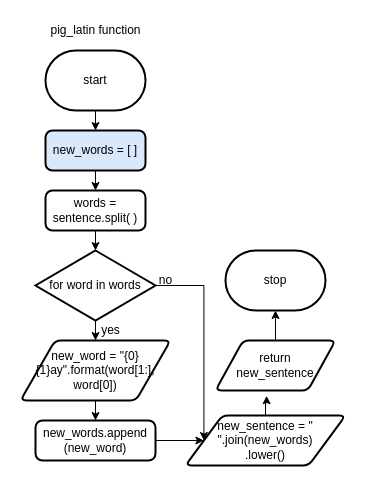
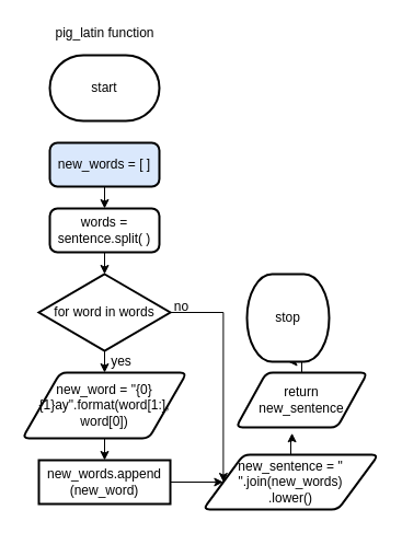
  <mxCell id="0" />
  <mxCell id="1" parent="0" />
- <mxCell id="2" style="edgeStyle=none;html=1;entryX=0.5;entryY=0;entryDx=0;entryDy=0;" parent="1" source="3" target="5" edge="1"><mxGeometry relative="1" as="geometry"><mxPoint x="95" y="130" as="targetPoint" /></mxGeometry></mxCell>
  <mxCell id="3" value="start" style="strokeWidth=2;html=1;shape=mxgraph.flowchart.terminator;whiteSpace=wrap;" parent="1" vertex="1"><mxGeometry x="45" y="50" width="100" height="60" as="geometry" /></mxCell>
  <mxCell id="4" style="edgeStyle=none;html=1;" parent="1" source="5" edge="1"><mxGeometry relative="1" as="geometry"><mxPoint x="95" y="190" as="targetPoint" /></mxGeometry></mxCell>
  <mxCell id="5" value="new_words = [ ]" style="rounded=1;whiteSpace=wrap;html=1;absoluteArcSize=1;arcSize=14;strokeWidth=2;fillColor=#dae8fc;" parent="1" vertex="1"><mxGeometry x="45" y="130" width="100" height="40" as="geometry" /></mxCell>
  <mxCell id="6" value="pig_latin function" style="text;html=1;align=center;verticalAlign=middle;resizable=0;points=[];autosize=1;strokeColor=none;fillColor=none;" parent="1" vertex="1"><mxGeometry x="40" y="20" width="110" height="20" as="geometry" /></mxCell>
  <mxCell id="7" style="edgeStyle=none;html=1;" parent="1" source="8" edge="1"><mxGeometry relative="1" as="geometry"><mxPoint x="95" y="250" as="targetPoint" /></mxGeometry></mxCell>
  <mxCell id="8" value="words = sentence.split( )" style="rounded=1;whiteSpace=wrap;html=1;absoluteArcSize=1;arcSize=14;strokeWidth=2;" parent="1" vertex="1"><mxGeometry x="45" y="190" width="100" height="40" as="geometry" /></mxCell>
  <mxCell id="9" style="edgeStyle=none;html=1;" edge="1" parent="1" source="11" target="13"><mxGeometry relative="1" as="geometry" /></mxCell>
  <mxCell id="10" style="edgeStyle=orthogonalEdgeStyle;html=1;entryX=0;entryY=0.5;entryDx=0;entryDy=0;rounded=0;" edge="1" parent="1" source="11" target="18"><mxGeometry relative="1" as="geometry" /></mxCell>
  <mxCell id="11" value="for word in words" style="strokeWidth=2;html=1;shape=mxgraph.flowchart.decision;whiteSpace=wrap;" vertex="1" parent="1"><mxGeometry x="35" y="250" width="120" height="70" as="geometry" /></mxCell>
  <mxCell id="12" style="edgeStyle=none;html=1;" edge="1" parent="1" source="13" target="15"><mxGeometry relative="1" as="geometry" /></mxCell>
  <mxCell id="13" value="new_word = &quot;{0}{1}ay&quot;.format(word[1:], word[0])" style="shape=parallelogram;html=1;strokeWidth=2;perimeter=parallelogramPerimeter;whiteSpace=wrap;rounded=1;arcSize=12;size=0.23;" vertex="1" parent="1"><mxGeometry x="20" y="340" width="150" height="60" as="geometry" /></mxCell>
  <mxCell id="14" style="edgeStyle=none;html=1;entryX=0;entryY=0.5;entryDx=0;entryDy=0;" edge="1" parent="1" source="15" target="18"><mxGeometry relative="1" as="geometry" /></mxCell>
- <mxCell id="15" value="new_words.append&lt;br&gt;(new_word)" style="rounded=1;whiteSpace=wrap;html=1;absoluteArcSize=1;arcSize=14;strokeWidth=2;" vertex="1" parent="1"><mxGeometry x="35" y="420" width="120" height="40" as="geometry" /></mxCell>
+ <mxCell id="15" value="new_words.append&lt;br&gt;(new_word)" style="whiteSpace=wrap;html=1;absoluteArcSize=1;arcSize=14;strokeWidth=2;rounded=0;" vertex="1" parent="1"><mxGeometry x="35" y="420" width="120" height="40" as="geometry" /></mxCell>
  <mxCell id="16" value="yes" style="text;html=1;align=center;verticalAlign=middle;resizable=0;points=[];autosize=1;strokeColor=none;fillColor=none;" vertex="1" parent="1"><mxGeometry x="95" y="320" width="30" height="20" as="geometry" /></mxCell>
  <mxCell id="17" style="edgeStyle=orthogonalEdgeStyle;rounded=0;html=1;entryX=0.426;entryY=1.105;entryDx=0;entryDy=0;entryPerimeter=0;" edge="1" parent="1" source="18" target="21"><mxGeometry relative="1" as="geometry" /></mxCell>
  <mxCell id="18" value="new_sentence = &quot; &quot;.join(new_words)&lt;br&gt;.lower()" style="shape=parallelogram;html=1;strokeWidth=2;perimeter=parallelogramPerimeter;whiteSpace=wrap;rounded=1;arcSize=12;size=0.23;" vertex="1" parent="1"><mxGeometry x="185" y="415" width="160" height="50" as="geometry" /></mxCell>
  <mxCell id="19" value="no" style="text;html=1;align=center;verticalAlign=middle;resizable=0;points=[];autosize=1;strokeColor=none;fillColor=none;" vertex="1" parent="1"><mxGeometry x="150" y="270" width="30" height="20" as="geometry" /></mxCell>
  <mxCell id="20" style="edgeStyle=orthogonalEdgeStyle;rounded=0;html=1;entryX=0.5;entryY=1;entryDx=0;entryDy=0;entryPerimeter=0;" edge="1" parent="1" source="21" target="22"><mxGeometry relative="1" as="geometry" /></mxCell>
  <mxCell id="21" value="return &lt;br&gt;new_sentence" style="shape=parallelogram;html=1;strokeWidth=2;perimeter=parallelogramPerimeter;whiteSpace=wrap;rounded=1;arcSize=12;size=0.23;" vertex="1" parent="1"><mxGeometry x="215" y="340" width="120" height="50" as="geometry" /></mxCell>
- <mxCell id="22" value="stop" style="strokeWidth=2;html=1;shape=mxgraph.flowchart.terminator;whiteSpace=wrap;" vertex="1" parent="1"><mxGeometry x="225" y="250" width="100" height="60" as="geometry" /></mxCell>
+ <mxCell id="22" value="stop" style="strokeWidth=2;html=1;shape=mxgraph.flowchart.terminator;whiteSpace=wrap;" vertex="1" parent="1"><mxGeometry x="225" y="250" width="75" height="80" as="geometry" /></mxCell>
